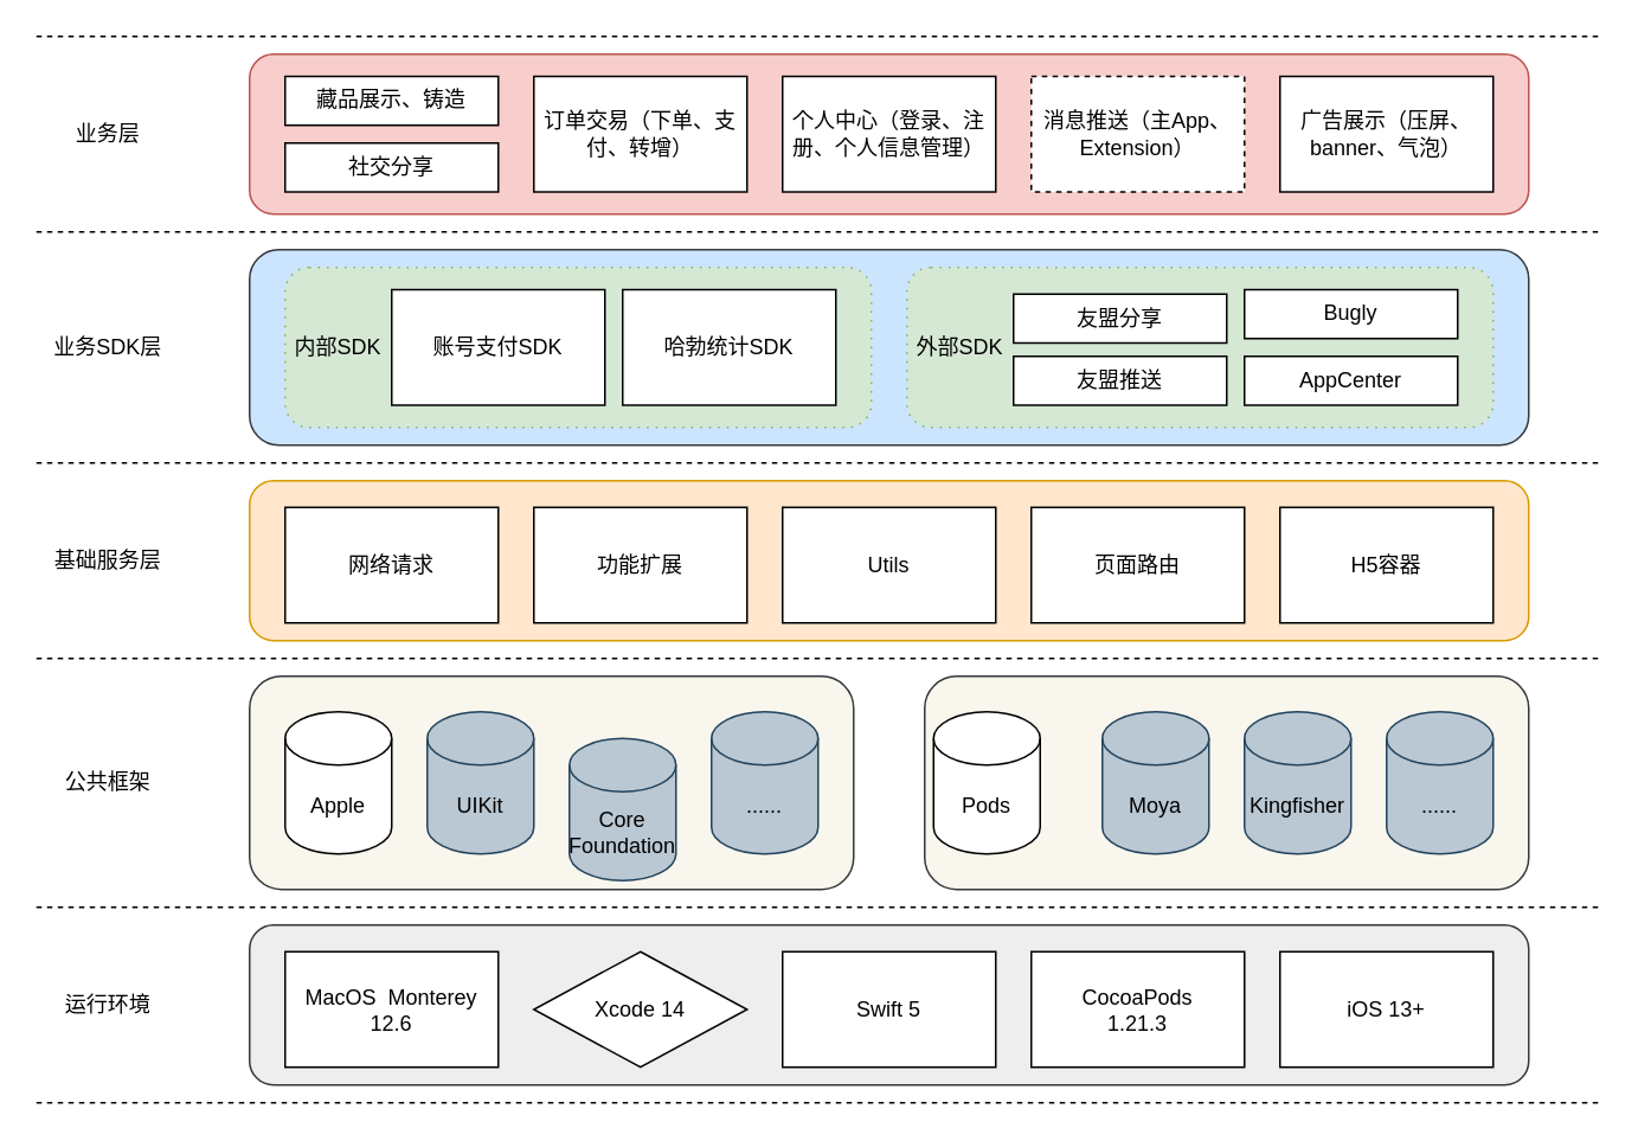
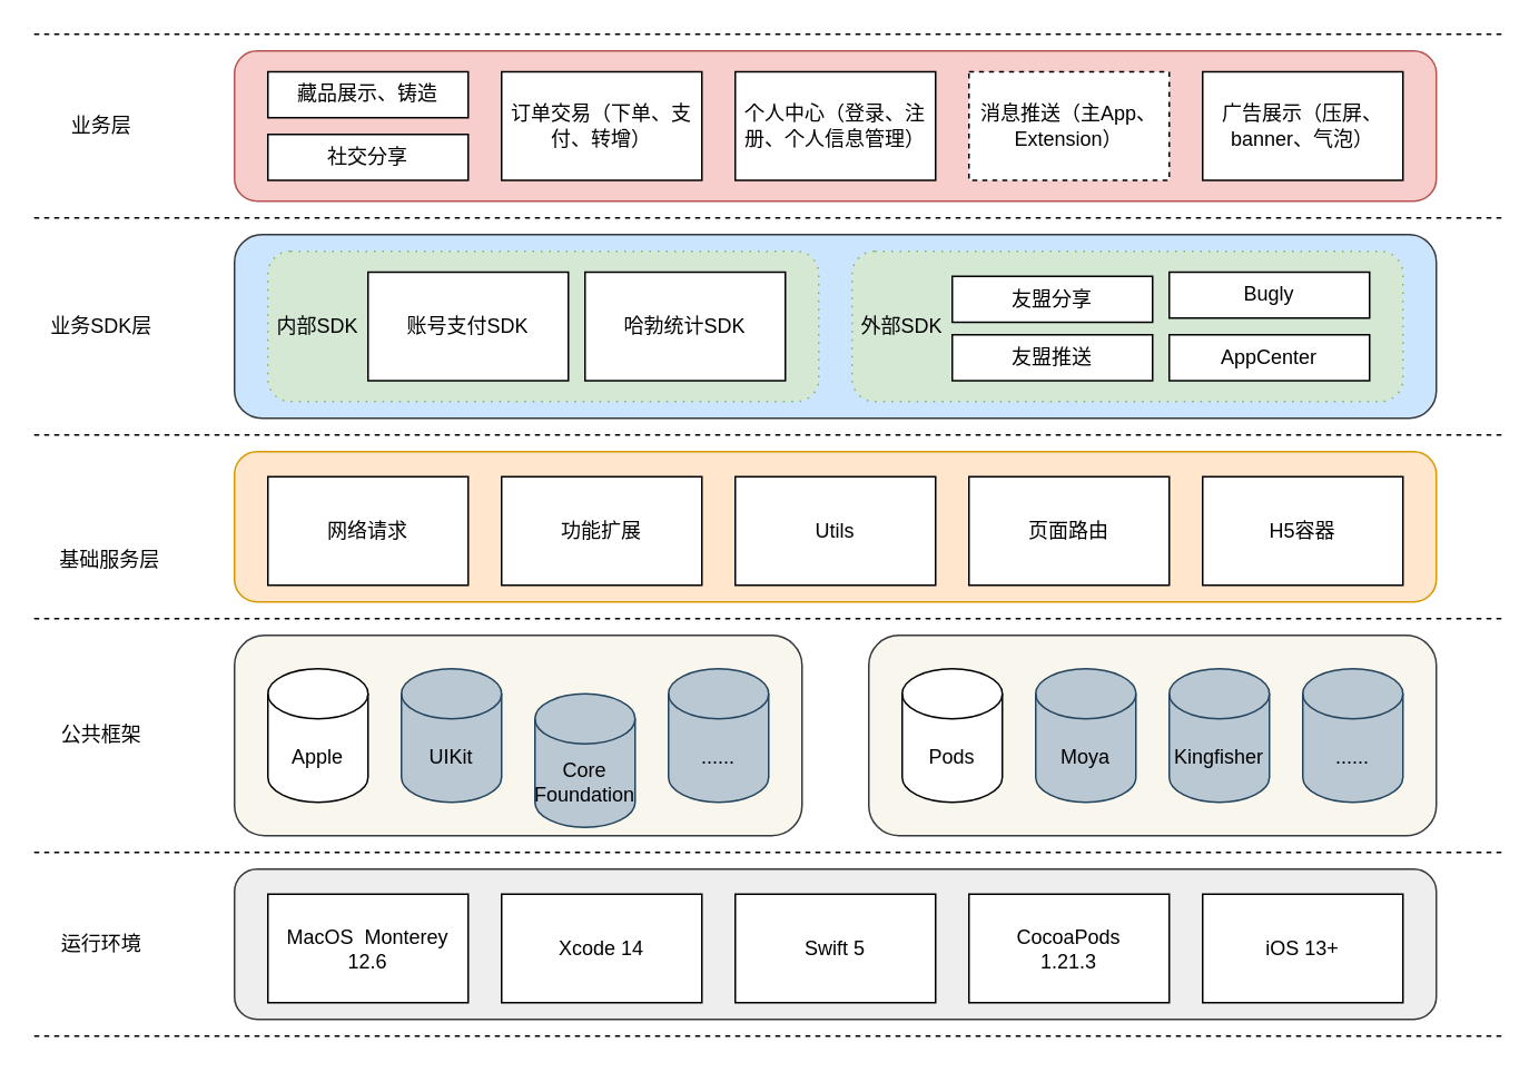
  <mxCell id="0" />
  <mxCell id="1" parent="0" />
  <mxCell id="2" value="" style="rounded=1;whiteSpace=wrap;html=1;fillColor=#cce5ff;strokeColor=#36393d;" vertex="1" parent="1"><mxGeometry x="140" y="140" width="720" height="110" as="geometry" /></mxCell>
  <mxCell id="3" value="" style="rounded=1;whiteSpace=wrap;html=1;fillColor=#d5e8d4;strokeColor=#82b366;dashed=1;dashPattern=1 4;" vertex="1" parent="1"><mxGeometry x="510" y="150" width="330" height="90" as="geometry" /></mxCell>
  <mxCell id="4" value="" style="rounded=1;whiteSpace=wrap;html=1;fillColor=#f9f7ed;strokeColor=#36393d;" vertex="1" parent="1"><mxGeometry x="140" y="380" width="340" height="120" as="geometry" /></mxCell>
  <mxCell id="5" value="Apple" style="shape=cylinder3;whiteSpace=wrap;html=1;boundedLbl=1;backgroundOutline=1;size=15;" vertex="1" parent="1"><mxGeometry x="160" y="400" width="60" height="80" as="geometry" /></mxCell>
  <mxCell id="6" value="UIKit" style="shape=cylinder3;whiteSpace=wrap;html=1;boundedLbl=1;backgroundOutline=1;size=15;fillColor=#bac8d3;strokeColor=#23445d;" vertex="1" parent="1"><mxGeometry x="240" y="400" width="60" height="80" as="geometry" /></mxCell>
  <mxCell id="7" value="Core&lt;br&gt;Foundation" style="shape=cylinder3;whiteSpace=wrap;html=1;boundedLbl=1;backgroundOutline=1;size=15;fillColor=#bac8d3;strokeColor=#23445d;" vertex="1" parent="1"><mxGeometry x="320" y="415" width="60" height="80" as="geometry" /></mxCell>
  <mxCell id="8" value="......" style="shape=cylinder3;whiteSpace=wrap;html=1;boundedLbl=1;backgroundOutline=1;size=15;fillColor=#bac8d3;strokeColor=#23445d;" vertex="1" parent="1"><mxGeometry x="400" y="400" width="60" height="80" as="geometry" /></mxCell>
  <mxCell id="9" value="" style="rounded=1;whiteSpace=wrap;html=1;fillColor=#f9f7ed;strokeColor=#36393d;" vertex="1" parent="1"><mxGeometry x="520" y="380" width="340" height="120" as="geometry" /></mxCell>
- <mxCell id="10" value="Pods" style="shape=cylinder3;whiteSpace=wrap;html=1;boundedLbl=1;backgroundOutline=1;size=15;" vertex="1" parent="1"><mxGeometry x="525" y="400" width="60" height="80" as="geometry" /></mxCell>
+ <mxCell id="10" value="Pods" style="shape=cylinder3;whiteSpace=wrap;html=1;boundedLbl=1;backgroundOutline=1;size=15;" vertex="1" parent="1"><mxGeometry x="540" y="400" width="60" height="80" as="geometry" /></mxCell>
  <mxCell id="11" value="Moya" style="shape=cylinder3;whiteSpace=wrap;html=1;boundedLbl=1;backgroundOutline=1;size=15;fillColor=#bac8d3;strokeColor=#23445d;" vertex="1" parent="1"><mxGeometry x="620" y="400" width="60" height="80" as="geometry" /></mxCell>
  <mxCell id="12" value="Kingfisher" style="shape=cylinder3;whiteSpace=wrap;html=1;boundedLbl=1;backgroundOutline=1;size=15;fillColor=#bac8d3;strokeColor=#23445d;" vertex="1" parent="1"><mxGeometry x="700" y="400" width="60" height="80" as="geometry" /></mxCell>
  <mxCell id="13" value="......" style="shape=cylinder3;whiteSpace=wrap;html=1;boundedLbl=1;backgroundOutline=1;size=15;fillColor=#bac8d3;strokeColor=#23445d;" vertex="1" parent="1"><mxGeometry x="780" y="400" width="60" height="80" as="geometry" /></mxCell>
  <mxCell id="14" value="公共框架" style="text;html=1;align=center;verticalAlign=middle;resizable=0;points=[];autosize=1;strokeColor=none;fillColor=none;" vertex="1" parent="1"><mxGeometry x="25" y="425" width="70" height="30" as="geometry" /></mxCell>
  <mxCell id="15" value="" style="endArrow=none;dashed=1;html=1;rounded=0;" edge="1" parent="1"><mxGeometry width="50" height="50" relative="1" as="geometry"><mxPoint x="20" y="510" as="sourcePoint" /><mxPoint x="900" y="510" as="targetPoint" /></mxGeometry></mxCell>
  <mxCell id="16" value="运行环境" style="text;html=1;align=center;verticalAlign=middle;resizable=0;points=[];autosize=1;strokeColor=none;fillColor=none;" vertex="1" parent="1"><mxGeometry x="25" y="550" width="70" height="30" as="geometry" /></mxCell>
  <mxCell id="17" value="" style="rounded=1;whiteSpace=wrap;html=1;fillColor=#eeeeee;strokeColor=#36393d;" vertex="1" parent="1"><mxGeometry x="140" y="520" width="720" height="90" as="geometry" /></mxCell>
  <mxCell id="18" value="MacOS &amp;nbsp;Monterey&lt;br&gt;12.6" style="rounded=0;whiteSpace=wrap;html=1;" vertex="1" parent="1"><mxGeometry x="160" y="535" width="120" height="65" as="geometry" /></mxCell>
- <mxCell id="19" value="Xcode 14" style="rhombus;whiteSpace=wrap;html=1;" vertex="1" parent="1"><mxGeometry x="300" y="535" width="120" height="65" as="geometry" /></mxCell>
+ <mxCell id="19" value="Xcode 14" style="rounded=0;whiteSpace=wrap;html=1;" vertex="1" parent="1"><mxGeometry x="300" y="535" width="120" height="65" as="geometry" /></mxCell>
  <mxCell id="20" value="Swift 5" style="rounded=0;whiteSpace=wrap;html=1;" vertex="1" parent="1"><mxGeometry x="440" y="535" width="120" height="65" as="geometry" /></mxCell>
  <mxCell id="21" value="CocoaPods&lt;br&gt;1.21.3" style="rounded=0;whiteSpace=wrap;html=1;" vertex="1" parent="1"><mxGeometry x="580" y="535" width="120" height="65" as="geometry" /></mxCell>
  <mxCell id="22" value="iOS 13+" style="rounded=0;whiteSpace=wrap;html=1;" vertex="1" parent="1"><mxGeometry x="720" y="535" width="120" height="65" as="geometry" /></mxCell>
  <mxCell id="23" value="" style="endArrow=none;dashed=1;html=1;rounded=0;" edge="1" parent="1"><mxGeometry width="50" height="50" relative="1" as="geometry"><mxPoint x="20" y="620" as="sourcePoint" /><mxPoint x="900" y="620" as="targetPoint" /></mxGeometry></mxCell>
  <mxCell id="24" value="" style="endArrow=none;dashed=1;html=1;rounded=0;" edge="1" parent="1"><mxGeometry width="50" height="50" relative="1" as="geometry"><mxPoint x="20" y="370" as="sourcePoint" /><mxPoint x="900" y="370" as="targetPoint" /></mxGeometry></mxCell>
- <mxCell id="25" value="基础服务层" style="text;html=1;align=center;verticalAlign=middle;resizable=0;points=[];autosize=1;strokeColor=none;fillColor=none;" vertex="1" parent="1"><mxGeometry x="20" y="300" width="80" height="30" as="geometry" /></mxCell>
+ <mxCell id="25" value="基础服务层" style="text;html=1;align=center;verticalAlign=middle;resizable=0;points=[];autosize=1;strokeColor=none;fillColor=none;" vertex="1" parent="1"><mxGeometry x="25" y="320" width="80" height="30" as="geometry" /></mxCell>
  <mxCell id="26" value="" style="rounded=1;whiteSpace=wrap;html=1;fillColor=#ffe6cc;strokeColor=#d79b00;" vertex="1" parent="1"><mxGeometry x="140" y="270" width="720" height="90" as="geometry" /></mxCell>
  <mxCell id="27" value="网络请求" style="rounded=0;whiteSpace=wrap;html=1;" vertex="1" parent="1"><mxGeometry x="160" y="285" width="120" height="65" as="geometry" /></mxCell>
  <mxCell id="28" value="功能扩展" style="rounded=0;whiteSpace=wrap;html=1;" vertex="1" parent="1"><mxGeometry x="300" y="285" width="120" height="65" as="geometry" /></mxCell>
  <mxCell id="29" value="页面路由" style="rounded=0;whiteSpace=wrap;html=1;" vertex="1" parent="1"><mxGeometry x="580" y="285" width="120" height="65" as="geometry" /></mxCell>
  <mxCell id="30" value="H5容器" style="rounded=0;whiteSpace=wrap;html=1;" vertex="1" parent="1"><mxGeometry x="720" y="285" width="120" height="65" as="geometry" /></mxCell>
  <mxCell id="31" value="" style="endArrow=none;dashed=1;html=1;rounded=0;" edge="1" parent="1"><mxGeometry width="50" height="50" relative="1" as="geometry"><mxPoint x="20" y="260" as="sourcePoint" /><mxPoint x="900" y="260" as="targetPoint" /></mxGeometry></mxCell>
  <mxCell id="32" value="" style="endArrow=none;dashed=1;html=1;rounded=0;" edge="1" parent="1"><mxGeometry width="50" height="50" relative="1" as="geometry"><mxPoint x="20" y="130" as="sourcePoint" /><mxPoint x="900" y="130" as="targetPoint" /></mxGeometry></mxCell>
  <mxCell id="33" value="业务SDK层" style="text;html=1;align=center;verticalAlign=middle;resizable=0;points=[];autosize=1;strokeColor=none;fillColor=none;" vertex="1" parent="1"><mxGeometry x="20" y="180" width="80" height="30" as="geometry" /></mxCell>
  <mxCell id="34" value="友盟分享" style="rounded=0;whiteSpace=wrap;html=1;" vertex="1" parent="1"><mxGeometry x="570" y="165" width="120" height="27.5" as="geometry" /></mxCell>
  <mxCell id="35" value="友盟推送" style="rounded=0;whiteSpace=wrap;html=1;" vertex="1" parent="1"><mxGeometry x="570" y="200" width="120" height="27.5" as="geometry" /></mxCell>
  <mxCell id="36" value="Bugly" style="rounded=0;whiteSpace=wrap;html=1;" vertex="1" parent="1"><mxGeometry x="700" y="162.5" width="120" height="27.5" as="geometry" /></mxCell>
  <mxCell id="37" value="AppCenter" style="rounded=0;whiteSpace=wrap;html=1;" vertex="1" parent="1"><mxGeometry x="700" y="200" width="120" height="27.5" as="geometry" /></mxCell>
  <mxCell id="38" value="" style="endArrow=none;dashed=1;html=1;rounded=0;" edge="1" parent="1"><mxGeometry width="50" height="50" relative="1" as="geometry"><mxPoint x="20" y="20" as="sourcePoint" /><mxPoint x="900" y="20" as="targetPoint" /></mxGeometry></mxCell>
  <mxCell id="39" value="业务层" style="text;html=1;align=center;verticalAlign=middle;resizable=0;points=[];autosize=1;strokeColor=none;fillColor=none;" vertex="1" parent="1"><mxGeometry x="30" y="60" width="60" height="30" as="geometry" /></mxCell>
  <mxCell id="40" value="" style="rounded=1;whiteSpace=wrap;html=1;fillColor=#f8cecc;strokeColor=#b85450;" vertex="1" parent="1"><mxGeometry x="140" y="30" width="720" height="90" as="geometry" /></mxCell>
  <mxCell id="41" value="订单交易（下单、支付、转增）" style="rounded=0;whiteSpace=wrap;html=1;" vertex="1" parent="1"><mxGeometry x="300" y="42.5" width="120" height="65" as="geometry" /></mxCell>
  <mxCell id="42" value="个人中心（登录、注册、个人信息管理）" style="rounded=0;whiteSpace=wrap;html=1;" vertex="1" parent="1"><mxGeometry x="440" y="42.5" width="120" height="65" as="geometry" /></mxCell>
  <mxCell id="43" value="消息推送（主App、Extension）" style="rounded=0;whiteSpace=wrap;html=1;dashed=1;" vertex="1" parent="1"><mxGeometry x="580" y="42.5" width="120" height="65" as="geometry" /></mxCell>
  <mxCell id="44" value="广告展示（压屏、banner、气泡）" style="rounded=0;whiteSpace=wrap;html=1;" vertex="1" parent="1"><mxGeometry x="720" y="42.5" width="120" height="65" as="geometry" /></mxCell>
  <mxCell id="45" value="藏品展示、铸造" style="rounded=0;whiteSpace=wrap;html=1;" vertex="1" parent="1"><mxGeometry x="160" y="42.5" width="120" height="27.5" as="geometry" /></mxCell>
  <mxCell id="46" value="社交分享" style="rounded=0;whiteSpace=wrap;html=1;" vertex="1" parent="1"><mxGeometry x="160" y="80" width="120" height="27.5" as="geometry" /></mxCell>
  <mxCell id="47" value="Utils" style="rounded=0;whiteSpace=wrap;html=1;" vertex="1" parent="1"><mxGeometry x="440" y="285" width="120" height="65" as="geometry" /></mxCell>
  <mxCell id="48" value="" style="rounded=1;whiteSpace=wrap;html=1;fillColor=#d5e8d4;strokeColor=#82b366;dashed=1;dashPattern=1 4;" vertex="1" parent="1"><mxGeometry x="160" y="150" width="330" height="90" as="geometry" /></mxCell>
  <mxCell id="49" value="账号支付SDK" style="rounded=0;whiteSpace=wrap;html=1;" vertex="1" parent="1"><mxGeometry x="220" y="162.5" width="120" height="65" as="geometry" /></mxCell>
  <mxCell id="50" value="哈勃统计SDK" style="rounded=0;whiteSpace=wrap;html=1;" vertex="1" parent="1"><mxGeometry x="350" y="162.5" width="120" height="65" as="geometry" /></mxCell>
  <mxCell id="51" value="内部SDK" style="text;html=1;strokeColor=none;fillColor=none;align=center;verticalAlign=middle;whiteSpace=wrap;rounded=0;dashed=1;dashPattern=1 4;" vertex="1" parent="1"><mxGeometry x="160" y="180" width="60" height="30" as="geometry" /></mxCell>
  <mxCell id="52" value="外部SDK" style="text;html=1;strokeColor=none;fillColor=none;align=center;verticalAlign=middle;whiteSpace=wrap;rounded=0;dashed=1;dashPattern=1 4;" vertex="1" parent="1"><mxGeometry x="510" y="180" width="60" height="30" as="geometry" /></mxCell>
